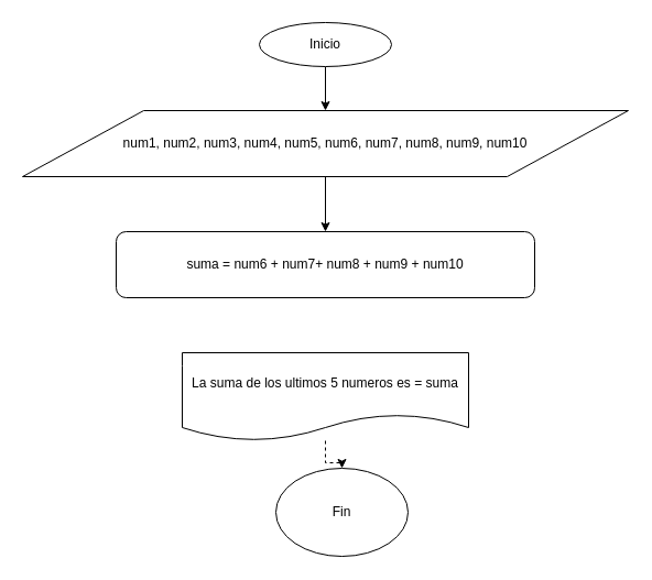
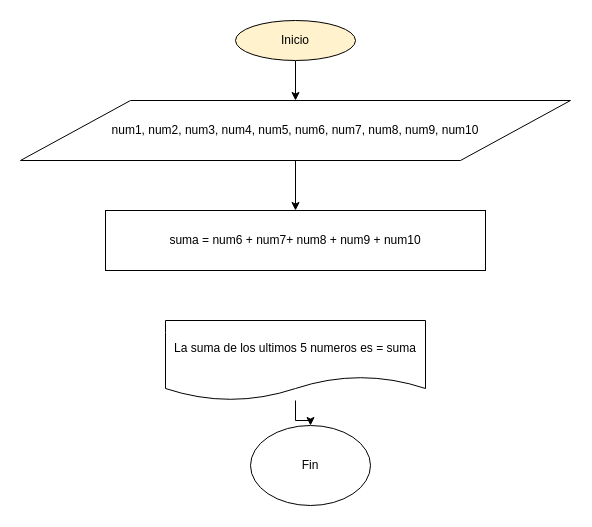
  <mxCell id="0" />
  <mxCell id="1" parent="0" />
  <mxCell id="2" value="" style="edgeStyle=orthogonalEdgeStyle;rounded=0;orthogonalLoop=1;jettySize=auto;html=1;" parent="1" source="3" target="5" edge="1"><mxGeometry relative="1" as="geometry" /></mxCell>
- <mxCell id="3" value="Inicio" style="ellipse;whiteSpace=wrap;html=1;" parent="1" vertex="1"><mxGeometry x="235" width="120" height="40" as="geometry" y="20" /></mxCell>
+ <mxCell id="3" value="Inicio" style="ellipse;whiteSpace=wrap;html=1;fillColor=#fff2cc;" parent="1" vertex="1"><mxGeometry x="235" width="120" height="40" as="geometry" y="20" /></mxCell>
  <mxCell id="4" value="" style="edgeStyle=orthogonalEdgeStyle;rounded=0;orthogonalLoop=1;jettySize=auto;html=1;" parent="1" source="5" target="6" edge="1"><mxGeometry relative="1" as="geometry" /></mxCell>
  <mxCell id="5" value="num1, num2, num3, num4, num5, num6, num7, num8, num9, num10" style="shape=parallelogram;perimeter=parallelogramPerimeter;whiteSpace=wrap;html=1;" parent="1" vertex="1"><mxGeometry x="20" y="100" width="550" height="60" as="geometry" /></mxCell>
- <mxCell id="6" value="&lt;span style=&quot;white-space: normal&quot;&gt;suma = num6 + num7+ num8 + num9 + num10&lt;/span&gt;" style="whiteSpace=wrap;html=1;rounded=1;" parent="1" vertex="1"><mxGeometry x="105" y="210" width="380" height="60" as="geometry" /></mxCell>
- <mxCell id="7" value="" style="edgeStyle=orthogonalEdgeStyle;rounded=0;orthogonalLoop=1;jettySize=auto;html=1;dashed=1;" parent="1" source="8" target="9" edge="1"><mxGeometry relative="1" as="geometry" /></mxCell>
+ <mxCell id="6" value="&lt;span style=&quot;white-space: normal&quot;&gt;suma = num6 + num7+ num8 + num9 + num10&lt;/span&gt;" style="rounded=0;whiteSpace=wrap;html=1;" parent="1" vertex="1"><mxGeometry x="105" y="210" width="380" height="60" as="geometry" /></mxCell>
+ <mxCell id="7" value="" style="edgeStyle=orthogonalEdgeStyle;rounded=0;orthogonalLoop=1;jettySize=auto;html=1;" parent="1" source="8" target="9" edge="1"><mxGeometry relative="1" as="geometry" /></mxCell>
  <mxCell id="8" value="La suma de los ultimos 5 numeros es = suma" style="shape=document;whiteSpace=wrap;html=1;boundedLbl=1;" parent="1" vertex="1"><mxGeometry x="165" y="320" width="260" height="80" as="geometry" /></mxCell>
  <mxCell id="9" value="Fin" style="ellipse;whiteSpace=wrap;html=1;" parent="1" vertex="1"><mxGeometry x="250" y="425" width="120" height="80" as="geometry" /></mxCell>
